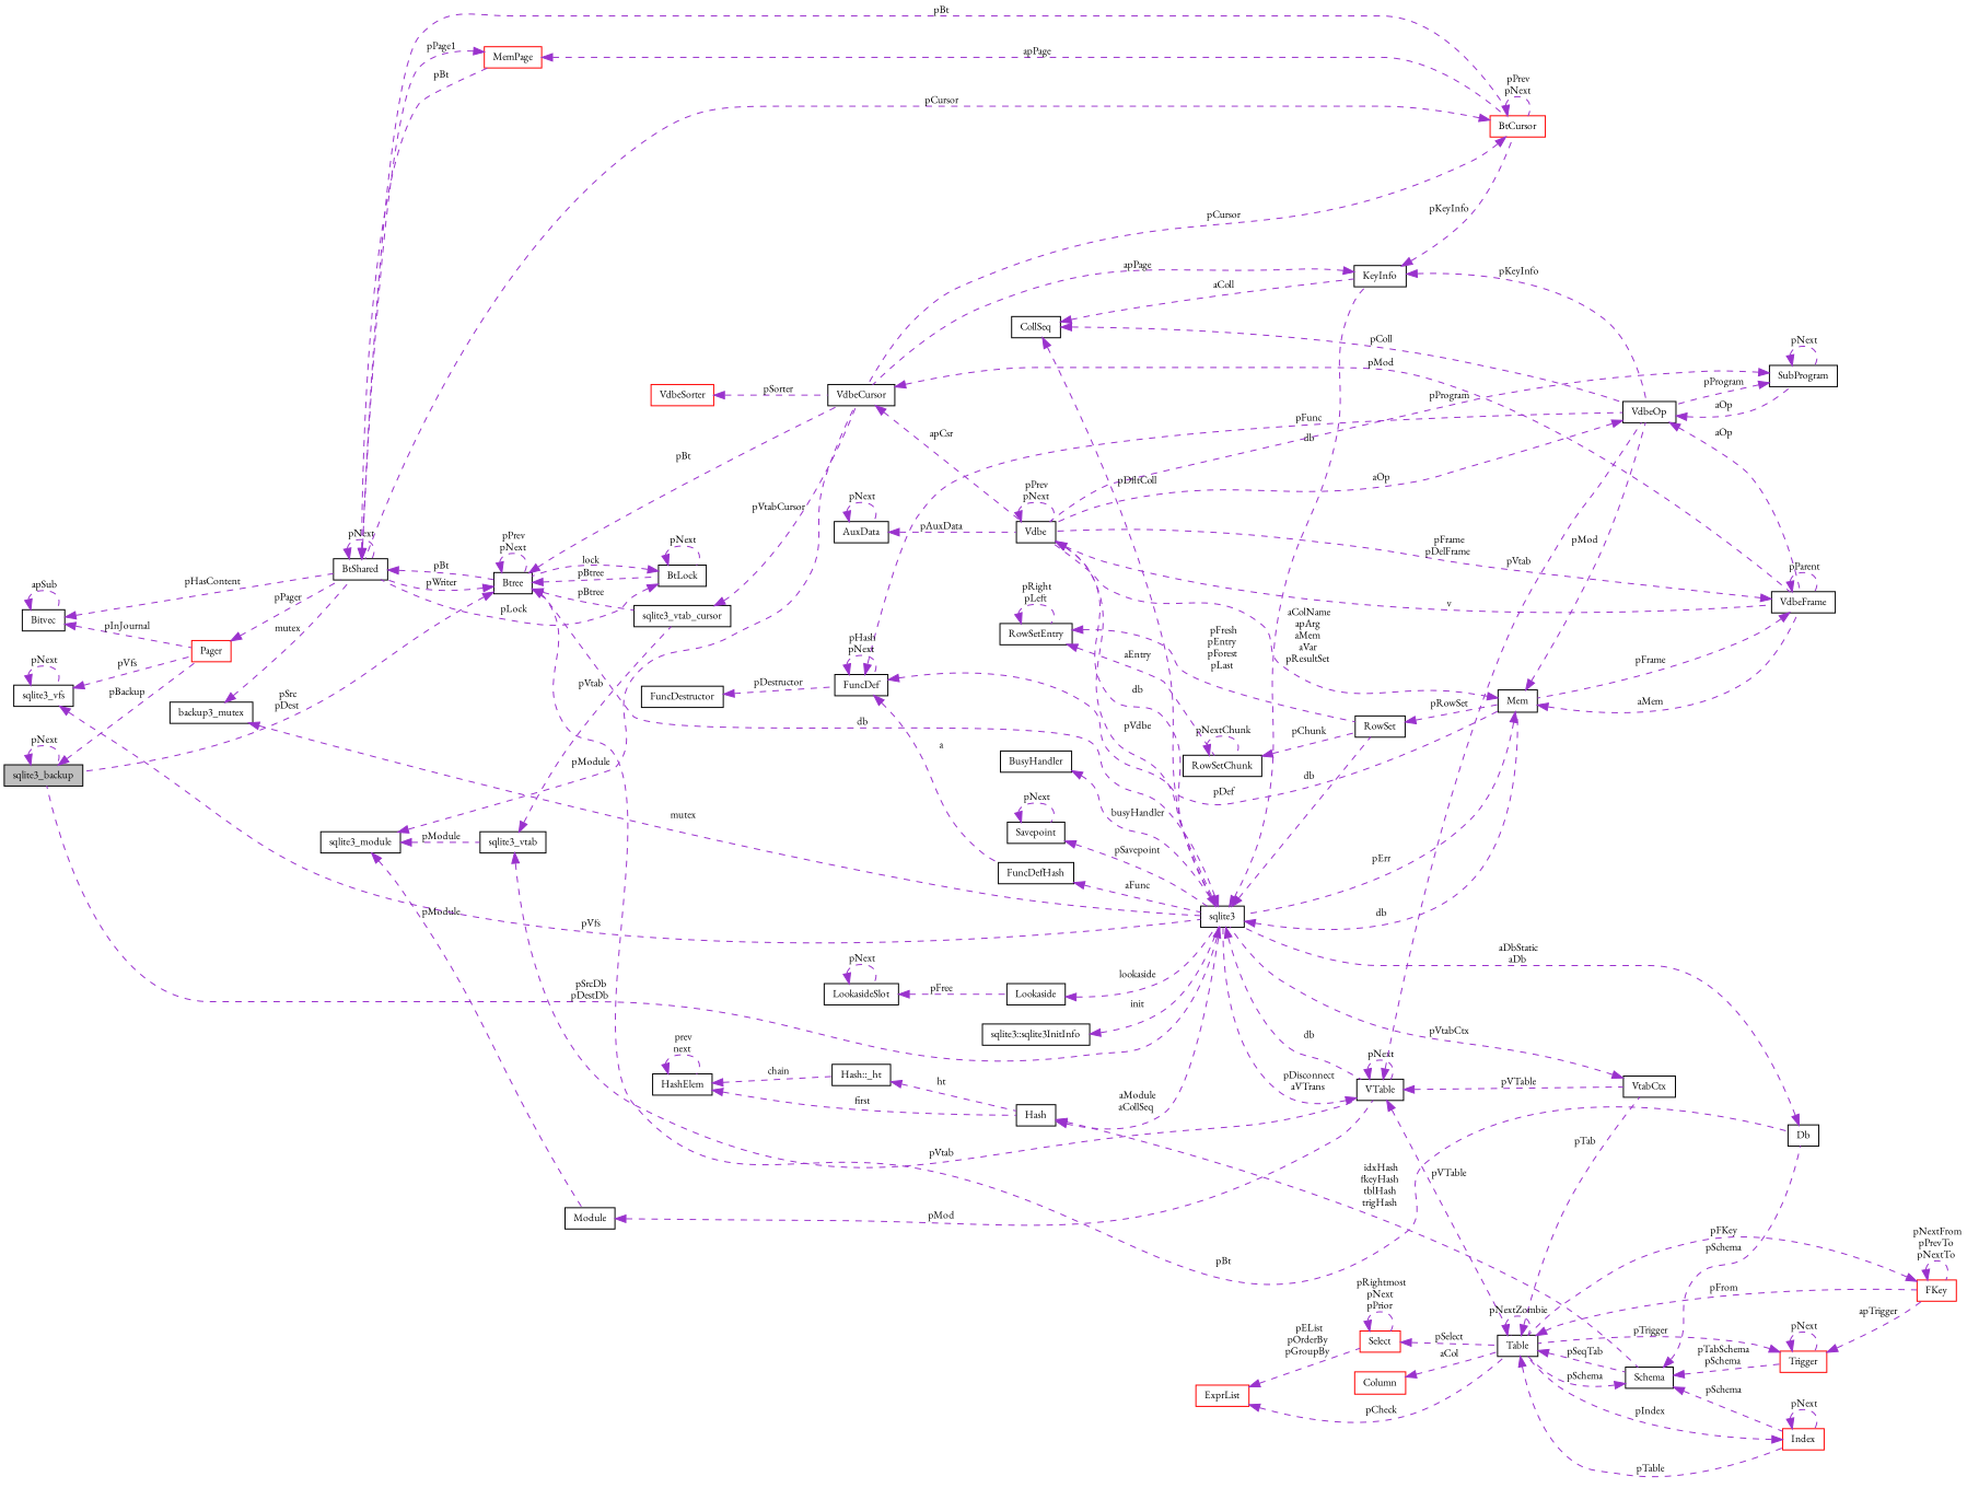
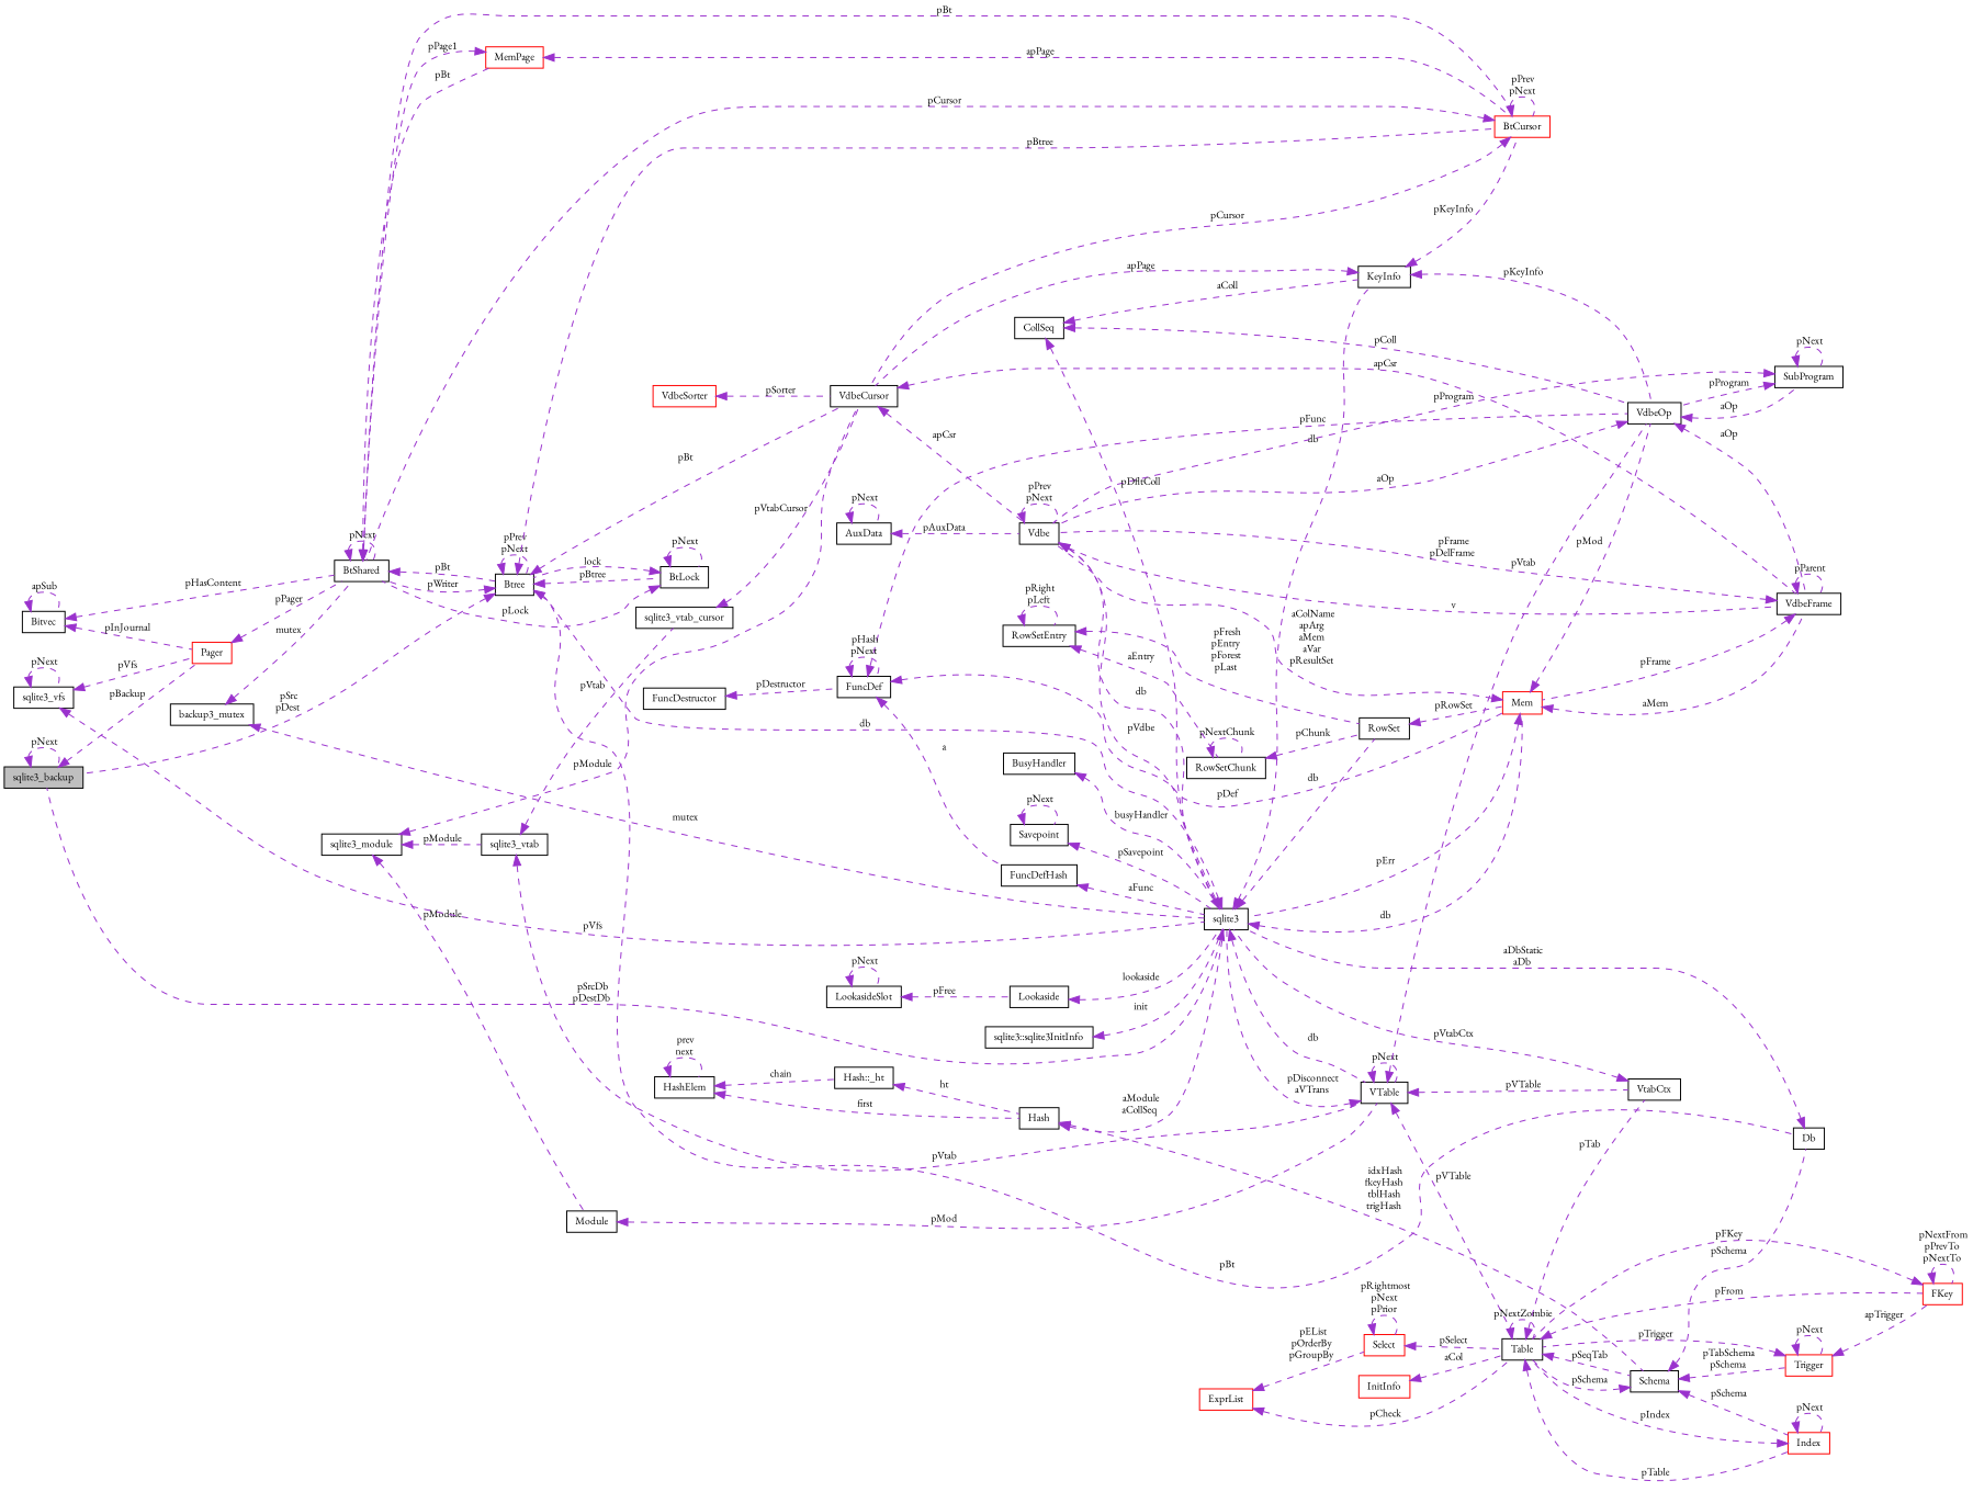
  digraph {
    fontname="EB Garamond"
    rankdir=LR
    node [color=black fillcolor=white fontname="EB Garamond" fontsize=10 shape=record style=filled]
    edge [color=darkorchid3 dir=back fontname="EB Garamond" fontsize=10 labelfontname=Helvetica labelfontsize=10 style=dashed]
    n1 [fillcolor=grey75 fontcolor=black height=0.2 label=sqlite3_backup width=0.4]
    n2 [color=red height=0.2 label=Pager width=0.4]
    n3 [height=0.2 label=BtShared width=0.4]
    n4 [height=0.2 label=sqlite3 width=0.4]
-   n5 [height=0.2 label=Mem width=0.4]
+   n5 [color=red height=0.2 label=Mem width=0.4]
    n6 [height=0.2 label=Vdbe width=0.4]
    n7 [height=0.2 label=VTable width=0.4]
    n8 [height=0.2 label=KeyInfo width=0.4]
    n9 [height=0.2 label=Btree width=0.4]
    n10 [height=0.2 label=RowSet width=0.4]
    n11 [height=0.2 label=VdbeFrame width=0.4]
    n12 [height=0.2 label=VdbeOp width=0.4]
    n13 [height=0.2 label=VtabCtx width=0.4]
    n14 [height=0.2 label=Table width=0.4]
    n15 [height=0.2 label=VdbeCursor width=0.4]
    n16 [color=red height=0.2 label=BtCursor width=0.4]
    n17 [color=red height=0.2 label=MemPage width=0.4]
    n18 [height=0.2 label=BtLock width=0.4]
    n19 [height=0.2 label=Db width=0.4]
    n20 [height=0.2 label=SubProgram width=0.4]
    n21 [height=0.2 label=AuxData width=0.4]
    n22 [height=0.2 label=CollSeq width=0.4]
    n23 [height=0.2 label=Schema width=0.4]
    n24 [color=red height=0.2 label=FKey width=0.4]
    n25 [color=red height=0.2 label=Index width=0.4]
    n26 [height=0.2 label=Module width=0.4]
    n27 [height=0.2 label=sqlite3_module width=0.4]
    n28 [height=0.2 label=sqlite3_vtab width=0.4]
    n29 [height=0.2 label=sqlite3_vtab_cursor width=0.4]
    n30 [height=0.2 label=FuncDef width=0.4]
    n31 [height=0.2 label=FuncDefHash width=0.4]
    n32 [height=0.2 label=FuncDestructor width=0.4]
    n33 [height=0.2 label=Bitvec width=0.4]
    n34 [height=0.2 label=backup3_mutex width=0.4]
    n35 [height=0.2 label=sqlite3_vfs width=0.4]
    n36 [color=red height=0.2 label=VdbeSorter width=0.4]
    n37 [height=0.2 label=RowSetChunk width=0.4]
    n38 [height=0.2 label=RowSetEntry width=0.4]
    n39 [height=0.2 label=Savepoint width=0.4]
    n40 [height=0.2 label=Lookaside width=0.4]
    n41 [height=0.2 label=LookasideSlot width=0.4]
    n42 [height=0.2 label="sqlite3::sqlite3InitInfo" width=0.4]
    n43 [height=0.2 label=BusyHandler width=0.4]
    n44 [color=red height=0.2 label=Trigger width=0.4]
    n45 [height=0.2 label=Hash width=0.4]
    n46 [height=0.2 label="Hash::_ht" width=0.4]
    n47 [height=0.2 label=HashElem width=0.4]
-   n48 [color=red height=0.2 label=Column width=0.4]
+   n48 [color=red height=0.2 label=InitInfo width=0.4]
    n49 [color=red height=0.2 label=Select width=0.4]
    n50 [color=red height=0.2 label=ExprList width=0.4]
    n1 -> n1 [label=" pNext"]
    n1 -> n2 [label=" pBackup"]
    n2 -> n3 [label=" pPager"]
    n3 -> n3 [label=" pNext"]
    n3 -> n9 [label=" pBt"]
    n3 -> n16 [label=" pBt"]
    n3 -> n17 [label=" pBt"]
    n4 -> n1 [label=" pSrcDb\npDestDb"]
    n4 -> n5 [label=" db"]
    n4 -> n6 [label=" db"]
    n4 -> n7 [label=" db"]
    n4 -> n8 [label=" db"]
    n4 -> n9 [label=" db"]
    n4 -> n10 [label=" db"]
    n5 -> n4 [label=" pErr"]
    n5 -> n6 [label=" aColName\napArg\naMem\naVar\npResultSet"]
    n5 -> n11 [label=" aMem"]
    n5 -> n12 [label=" pMod"]
    n6 -> n4 [label=" pVdbe"]
    n6 -> n6 [label=" pPrev\npNext"]
    n6 -> n11 [label=" v"]
    n7 -> n4 [label=" pDisconnect\naVTrans"]
    n7 -> n7 [label=" pNext"]
    n7 -> n12 [label=" pVtab"]
    n7 -> n13 [label=" pVTable"]
    n7 -> n14 [label=" pVTable"]
    n8 -> n12 [label=" pKeyInfo"]
    n8 -> n15 [label=" apPage"]
    n8 -> n16 [label=" pKeyInfo"]
    n9 -> n1 [label=" pSrc\npDest"]
    n9 -> n3 [label=" pWriter"]
    n9 -> n9 [label=" pPrev\npNext"]
    n9 -> n15 [label=" pBt"]
-   n9 -> n29 [label=" pBtree"]
+   n9 -> n16 [label=" pBtree"]
    n9 -> n18 [label=" pBtree"]
    n9 -> n19 [label=" pBt"]
    n10 -> n5 [label=" pRowSet"]
    n11 -> n5 [label=" pFrame"]
    n11 -> n6 [label=" pFrame\npDelFrame"]
    n11 -> n11 [label=" pParent"]
    n12 -> n6 [label=" aOp"]
    n12 -> n11 [label=" aOp"]
    n12 -> n20 [label=" aOp"]
    n13 -> n4 [label=" pVtabCtx"]
    n14 -> n13 [label=" pTab"]
    n14 -> n14 [label=" pNextZombie"]
    n14 -> n23 [label=" pSeqTab"]
    n14 -> n24 [label=" pFrom"]
    n14 -> n25 [label=" pTable"]
    n15 -> n6 [label=" apCsr"]
-   n15 -> n11 [label=" pMod"]
+   n15 -> n11 [label=" apCsr"]
    n16 -> n3 [label=" pCursor"]
    n16 -> n15 [label=" pCursor"]
    n16 -> n16 [label=" pPrev\npNext"]
    n17 -> n3 [label=" pPage1"]
    n17 -> n16 [label=" apPage"]
    n18 -> n3 [label=" pLock"]
    n18 -> n9 [label=" lock"]
    n18 -> n18 [label=" pNext"]
    n19 -> n4 [label=" aDbStatic\naDb"]
    n20 -> n6 [label=" pProgram"]
    n20 -> n12 [label=" pProgram"]
    n20 -> n20 [label=" pNext"]
    n21 -> n6 [label=" pAuxData"]
    n21 -> n21 [label=" pNext"]
    n22 -> n4 [label=" pDfltColl"]
    n22 -> n8 [label=" aColl"]
    n22 -> n12 [label=" pColl"]
    n23 -> n14 [label=" pSchema"]
    n23 -> n19 [label=" pSchema"]
    n23 -> n25 [label=" pSchema"]
    n23 -> n44 [label=" pTabSchema\npSchema"]
    n24 -> n14 [label=" pFKey"]
    n24 -> n24 [label=" pNextFrom\npPrevTo\npNextTo"]
    n25 -> n14 [label=" pIndex"]
    n25 -> n25 [label=" pNext"]
    n26 -> n7 [label=" pMod"]
    n27 -> n15 [label=" pModule"]
    n27 -> n26 [label=" pModule"]
    n27 -> n28 [label=" pModule"]
    n28 -> n7 [label=" pVtab"]
    n28 -> n29 [label=" pVtab"]
    n29 -> n15 [label=" pVtabCursor"]
    n30 -> n5 [label=" pDef"]
    n30 -> n12 [label=" pFunc"]
    n30 -> n30 [label=" pHash\npNext"]
    n30 -> n31 [label=" a"]
    n31 -> n4 [label=" aFunc"]
    n32 -> n30 [label=" pDestructor"]
    n33 -> n2 [label=" pInJournal"]
    n33 -> n3 [label=" pHasContent"]
    n33 -> n33 [label=" apSub"]
    n34 -> n3 [label=" mutex"]
    n34 -> n4 [label=" mutex"]
    n35 -> n2 [label=" pVfs"]
    n35 -> n4 [label=" pVfs"]
    n35 -> n35 [label=" pNext"]
    n36 -> n15 [label=" pSorter"]
    n37 -> n10 [label=" pChunk"]
    n37 -> n37 [label=" pNextChunk"]
    n38 -> n10 [label=" pFresh\npEntry\npForest\npLast"]
    n38 -> n37 [label=" aEntry"]
    n38 -> n38 [label=" pRight\npLeft"]
    n39 -> n4 [label=" pSavepoint"]
    n39 -> n39 [label=" pNext"]
    n40 -> n4 [label=" lookaside"]
    n41 -> n40 [label=" pFree"]
    n41 -> n41 [label=" pNext"]
    n42 -> n4 [label=" init"]
    n43 -> n4 [label=" busyHandler"]
    n44 -> n14 [label=" pTrigger"]
    n44 -> n24 [label=" apTrigger"]
    n44 -> n44 [label=" pNext"]
    n45 -> n4 [label=" aModule\naCollSeq"]
    n45 -> n23 [label=" idxHash\nfkeyHash\ntblHash\ntrigHash"]
    n46 -> n45 [label=" ht"]
    n47 -> n45 [label=" first"]
    n47 -> n46 [label=" chain"]
    n47 -> n47 [label=" prev\nnext"]
    n48 -> n14 [label=" aCol"]
    n49 -> n14 [label=" pSelect"]
    n49 -> n49 [label=" pRightmost\npNext\npPrior"]
    n50 -> n14 [label=" pCheck"]
    n50 -> n49 [label=" pEList\npOrderBy\npGroupBy"]
  }
